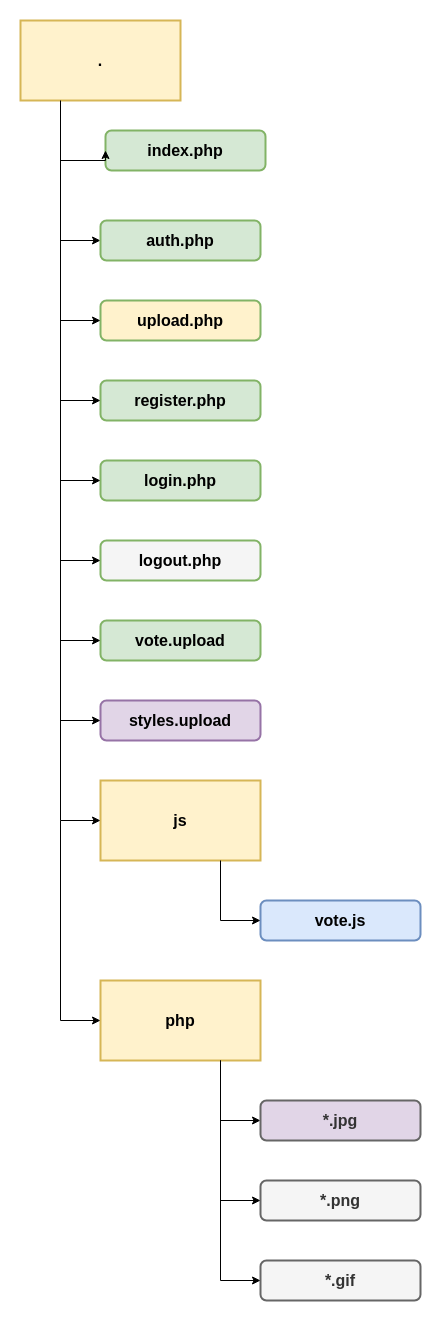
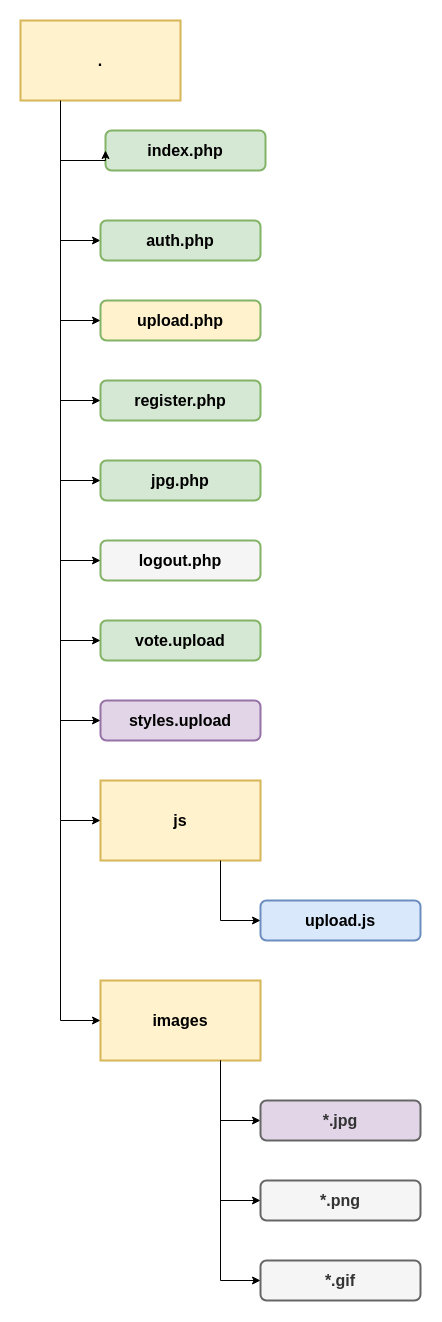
  <mxCell id="0" />
  <mxCell id="1" parent="0" />
- <mxCell id="2" value="&lt;b&gt;&lt;font style=&quot;font-size: 16px;&quot;&gt;php&lt;/font&gt;&lt;/b&gt;" style="rounded=0;whiteSpace=wrap;html=1;fillColor=#fff2cc;strokeColor=#d6b656;strokeWidth=2;" parent="1" vertex="1"><mxGeometry x="100" y="980" width="160" height="80" as="geometry" /></mxCell>
+ <mxCell id="2" value="&lt;b&gt;&lt;font style=&quot;font-size: 16px;&quot;&gt;images&lt;/font&gt;&lt;/b&gt;" style="rounded=0;whiteSpace=wrap;html=1;fillColor=#fff2cc;strokeColor=#d6b656;strokeWidth=2;" parent="1" vertex="1"><mxGeometry x="100" y="980" width="160" height="80" as="geometry" /></mxCell>
  <mxCell id="3" value="&lt;font style=&quot;font-size: 16px;&quot;&gt;&lt;b&gt;index.php&lt;/b&gt;&lt;/font&gt;" style="rounded=1;whiteSpace=wrap;html=1;fillColor=#d5e8d4;strokeColor=#82b366;strokeWidth=2;" parent="1" vertex="1"><mxGeometry x="105" y="130" width="160" height="40" as="geometry" /></mxCell>
  <mxCell id="4" style="edgeStyle=orthogonalEdgeStyle;rounded=0;orthogonalLoop=1;jettySize=auto;html=1;entryX=0;entryY=0.5;entryDx=0;entryDy=0;exitX=0.25;exitY=1;exitDx=0;exitDy=0;" parent="1" source="5" target="3" edge="1"><mxGeometry relative="1" as="geometry"><Array as="points"><mxPoint x="60" y="160" /></Array></mxGeometry></mxCell>
  <mxCell id="5" value="&lt;b&gt;&lt;font style=&quot;font-size: 16px;&quot;&gt;.&lt;/font&gt;&lt;/b&gt;" style="rounded=0;whiteSpace=wrap;html=1;fillColor=#fff2cc;strokeColor=#d6b656;strokeWidth=2;" parent="1" vertex="1"><mxGeometry x="20" y="20" width="160" height="80" as="geometry" /></mxCell>
  <mxCell id="6" value="&lt;font style=&quot;font-size: 16px;&quot;&gt;&lt;b&gt;styles.upload&lt;/b&gt;&lt;/font&gt;" style="rounded=1;whiteSpace=wrap;html=1;fillColor=#e1d5e7;strokeColor=#9673a6;strokeWidth=2;" parent="1" vertex="1"><mxGeometry x="100" y="700" width="160" height="40" as="geometry" /></mxCell>
  <mxCell id="7" style="edgeStyle=orthogonalEdgeStyle;rounded=0;orthogonalLoop=1;jettySize=auto;html=1;entryX=0;entryY=0.5;entryDx=0;entryDy=0;exitX=0.25;exitY=1;exitDx=0;exitDy=0;" parent="1" source="5" edge="1"><mxGeometry relative="1" as="geometry"><mxPoint x="60" y="180" as="sourcePoint" /><mxPoint x="100" y="240" as="targetPoint" /><Array as="points"><mxPoint x="60" y="240" /></Array></mxGeometry></mxCell>
  <mxCell id="8" value="&lt;font style=&quot;font-size: 16px;&quot;&gt;&lt;b&gt;auth.php&lt;/b&gt;&lt;/font&gt;" style="rounded=1;whiteSpace=wrap;html=1;fillColor=#d5e8d4;strokeColor=#82b366;strokeWidth=2;" parent="1" vertex="1"><mxGeometry x="100" y="220" width="160" height="40" as="geometry" /></mxCell>
  <mxCell id="9" value="&lt;font style=&quot;font-size: 16px;&quot;&gt;&lt;b&gt;vote.upload&lt;/b&gt;&lt;/font&gt;" style="rounded=1;whiteSpace=wrap;html=1;fillColor=#d5e8d4;strokeColor=#82b366;strokeWidth=2;" parent="1" vertex="1"><mxGeometry x="100" y="620" width="160" height="40" as="geometry" /></mxCell>
  <mxCell id="10" value="&lt;font style=&quot;font-size: 16px;&quot;&gt;&lt;b&gt;upload.php&lt;/b&gt;&lt;/font&gt;" style="rounded=1;whiteSpace=wrap;html=1;fillColor=#fff2cc;strokeColor=#82b366;strokeWidth=2;" parent="1" vertex="1"><mxGeometry x="100" y="300" width="160" height="40" as="geometry" /></mxCell>
- <mxCell id="11" value="&lt;font style=&quot;font-size: 16px;&quot;&gt;&lt;b&gt;login.php&lt;/b&gt;&lt;/font&gt;" style="rounded=1;whiteSpace=wrap;html=1;fillColor=#d5e8d4;strokeColor=#82b366;strokeWidth=2;" parent="1" vertex="1"><mxGeometry x="100" y="460" width="160" height="40" as="geometry" /></mxCell>
+ <mxCell id="11" value="&lt;font style=&quot;font-size: 16px;&quot;&gt;&lt;b&gt;jpg.php&lt;/b&gt;&lt;/font&gt;" style="rounded=1;whiteSpace=wrap;html=1;fillColor=#d5e8d4;strokeColor=#82b366;strokeWidth=2;" parent="1" vertex="1"><mxGeometry x="100" y="460" width="160" height="40" as="geometry" /></mxCell>
  <mxCell id="12" value="&lt;font style=&quot;font-size: 16px;&quot;&gt;&lt;b&gt;logout.php&lt;/b&gt;&lt;/font&gt;" style="rounded=1;whiteSpace=wrap;html=1;fillColor=#f5f5f5;strokeColor=#82b366;strokeWidth=2;" parent="1" vertex="1"><mxGeometry x="100" y="540" width="160" height="40" as="geometry" /></mxCell>
  <mxCell id="13" value="&lt;font style=&quot;font-size: 16px;&quot;&gt;&lt;b&gt;register.php&lt;/b&gt;&lt;/font&gt;" style="rounded=1;whiteSpace=wrap;html=1;fillColor=#d5e8d4;strokeColor=#82b366;strokeWidth=2;" parent="1" vertex="1"><mxGeometry x="100" y="380" width="160" height="40" as="geometry" /></mxCell>
  <mxCell id="14" style="edgeStyle=orthogonalEdgeStyle;rounded=0;orthogonalLoop=1;jettySize=auto;html=1;entryX=0;entryY=0.5;entryDx=0;entryDy=0;exitX=0.25;exitY=1;exitDx=0;exitDy=0;" parent="1" edge="1"><mxGeometry relative="1" as="geometry"><mxPoint x="60" y="180" as="sourcePoint" /><mxPoint x="100" y="320" as="targetPoint" /><Array as="points"><mxPoint x="60" y="320" /></Array></mxGeometry></mxCell>
  <mxCell id="15" style="edgeStyle=orthogonalEdgeStyle;rounded=0;orthogonalLoop=1;jettySize=auto;html=1;entryX=0;entryY=0.5;entryDx=0;entryDy=0;exitX=0.25;exitY=1;exitDx=0;exitDy=0;" parent="1" edge="1"><mxGeometry relative="1" as="geometry"><mxPoint x="60" y="260" as="sourcePoint" /><mxPoint x="100" y="400" as="targetPoint" /><Array as="points"><mxPoint x="60" y="400" /></Array></mxGeometry></mxCell>
  <mxCell id="16" style="edgeStyle=orthogonalEdgeStyle;rounded=0;orthogonalLoop=1;jettySize=auto;html=1;entryX=0;entryY=0.5;entryDx=0;entryDy=0;exitX=0.25;exitY=1;exitDx=0;exitDy=0;" parent="1" edge="1"><mxGeometry relative="1" as="geometry"><mxPoint x="60" y="340" as="sourcePoint" /><mxPoint x="100" y="480" as="targetPoint" /><Array as="points"><mxPoint x="60" y="480" /></Array></mxGeometry></mxCell>
  <mxCell id="17" style="edgeStyle=orthogonalEdgeStyle;rounded=0;orthogonalLoop=1;jettySize=auto;html=1;entryX=0;entryY=0.5;entryDx=0;entryDy=0;exitX=0.25;exitY=1;exitDx=0;exitDy=0;" parent="1" edge="1"><mxGeometry relative="1" as="geometry"><mxPoint x="60" y="420" as="sourcePoint" /><mxPoint x="100" y="560" as="targetPoint" /><Array as="points"><mxPoint x="60" y="560" /></Array></mxGeometry></mxCell>
  <mxCell id="18" style="edgeStyle=orthogonalEdgeStyle;rounded=0;orthogonalLoop=1;jettySize=auto;html=1;entryX=0;entryY=0.5;entryDx=0;entryDy=0;exitX=0.25;exitY=1;exitDx=0;exitDy=0;" parent="1" edge="1"><mxGeometry relative="1" as="geometry"><mxPoint x="60" y="500" as="sourcePoint" /><mxPoint x="100" y="640" as="targetPoint" /><Array as="points"><mxPoint x="60" y="640" /></Array></mxGeometry></mxCell>
  <mxCell id="19" style="edgeStyle=orthogonalEdgeStyle;rounded=0;orthogonalLoop=1;jettySize=auto;html=1;entryX=0;entryY=0.5;entryDx=0;entryDy=0;exitX=0.25;exitY=1;exitDx=0;exitDy=0;" parent="1" edge="1"><mxGeometry relative="1" as="geometry"><mxPoint x="60" y="580" as="sourcePoint" /><mxPoint x="100" y="720" as="targetPoint" /><Array as="points"><mxPoint x="60" y="720" /></Array></mxGeometry></mxCell>
  <mxCell id="20" value="&lt;b&gt;&lt;font style=&quot;font-size: 16px;&quot;&gt;js&lt;/font&gt;&lt;/b&gt;" style="rounded=0;whiteSpace=wrap;html=1;fillColor=#fff2cc;strokeColor=#d6b656;strokeWidth=2;" parent="1" vertex="1"><mxGeometry x="100" y="780" width="160" height="80" as="geometry" /></mxCell>
  <mxCell id="21" style="edgeStyle=orthogonalEdgeStyle;rounded=0;orthogonalLoop=1;jettySize=auto;html=1;entryX=0;entryY=0.5;entryDx=0;entryDy=0;exitX=0.25;exitY=1;exitDx=0;exitDy=0;" parent="1" target="20" edge="1"><mxGeometry relative="1" as="geometry"><mxPoint x="60" y="690" as="sourcePoint" /><mxPoint x="100" y="830" as="targetPoint" /><Array as="points"><mxPoint x="60" y="820" /></Array></mxGeometry></mxCell>
  <mxCell id="22" style="edgeStyle=orthogonalEdgeStyle;rounded=0;orthogonalLoop=1;jettySize=auto;html=1;exitX=0.25;exitY=1;exitDx=0;exitDy=0;" parent="1" edge="1"><mxGeometry relative="1" as="geometry"><mxPoint x="220" y="1060" as="sourcePoint" /><mxPoint x="260" y="1120" as="targetPoint" /><Array as="points"><mxPoint x="220" y="1120" /></Array></mxGeometry></mxCell>
- <mxCell id="23" value="&lt;font style=&quot;font-size: 16px;&quot;&gt;&lt;b&gt;vote.js&lt;/b&gt;&lt;/font&gt;" style="rounded=1;whiteSpace=wrap;html=1;fillColor=#dae8fc;strokeColor=#6c8ebf;strokeWidth=2;" parent="1" vertex="1"><mxGeometry x="260" y="900" width="160" height="40" as="geometry" /></mxCell>
+ <mxCell id="23" value="&lt;font style=&quot;font-size: 16px;&quot;&gt;&lt;b&gt;upload.js&lt;/b&gt;&lt;/font&gt;" style="rounded=1;whiteSpace=wrap;html=1;fillColor=#dae8fc;strokeColor=#6c8ebf;strokeWidth=2;" parent="1" vertex="1"><mxGeometry x="260" y="900" width="160" height="40" as="geometry" /></mxCell>
  <mxCell id="24" style="edgeStyle=orthogonalEdgeStyle;rounded=0;orthogonalLoop=1;jettySize=auto;html=1;entryX=0;entryY=0.5;entryDx=0;entryDy=0;" parent="1" edge="1"><mxGeometry relative="1" as="geometry"><mxPoint x="60" y="820" as="sourcePoint" /><mxPoint x="100" y="1020" as="targetPoint" /><Array as="points"><mxPoint x="60" y="1020" /></Array></mxGeometry></mxCell>
  <mxCell id="25" style="edgeStyle=orthogonalEdgeStyle;rounded=0;orthogonalLoop=1;jettySize=auto;html=1;exitX=0.25;exitY=1;exitDx=0;exitDy=0;" parent="1" edge="1"><mxGeometry relative="1" as="geometry"><mxPoint x="220" y="860" as="sourcePoint" /><mxPoint x="260" y="920" as="targetPoint" /><Array as="points"><mxPoint x="220" y="920" /></Array></mxGeometry></mxCell>
  <mxCell id="26" value="&lt;font style=&quot;font-size: 16px;&quot;&gt;&lt;b&gt;*.jpg&lt;/b&gt;&lt;/font&gt;" style="rounded=1;whiteSpace=wrap;html=1;fillColor=#e1d5e7;strokeColor=#666666;strokeWidth=2;fontColor=#333333;" parent="1" vertex="1"><mxGeometry x="260" y="1100" width="160" height="40" as="geometry" /></mxCell>
  <mxCell id="27" value="&lt;font style=&quot;font-size: 16px;&quot;&gt;&lt;b&gt;*.png&lt;/b&gt;&lt;/font&gt;" style="rounded=1;whiteSpace=wrap;html=1;fillColor=#f5f5f5;strokeColor=#666666;strokeWidth=2;fontColor=#333333;" parent="1" vertex="1"><mxGeometry x="260" y="1180" width="160" height="40" as="geometry" /></mxCell>
  <mxCell id="28" value="&lt;font style=&quot;font-size: 16px;&quot;&gt;&lt;b&gt;*.gif&lt;/b&gt;&lt;/font&gt;" style="rounded=1;whiteSpace=wrap;html=1;fillColor=#f5f5f5;strokeColor=#666666;strokeWidth=2;fontColor=#333333;" parent="1" vertex="1"><mxGeometry x="260" y="1260" width="160" height="40" as="geometry" /></mxCell>
  <mxCell id="29" style="edgeStyle=orthogonalEdgeStyle;rounded=0;orthogonalLoop=1;jettySize=auto;html=1;" parent="1" edge="1"><mxGeometry relative="1" as="geometry"><mxPoint x="220" y="1060" as="sourcePoint" /><mxPoint x="260" y="1200" as="targetPoint" /><Array as="points"><mxPoint x="220" y="1200" /></Array></mxGeometry></mxCell>
  <mxCell id="30" style="edgeStyle=orthogonalEdgeStyle;rounded=0;orthogonalLoop=1;jettySize=auto;html=1;" parent="1" edge="1"><mxGeometry relative="1" as="geometry"><mxPoint x="220" y="1140" as="sourcePoint" /><mxPoint x="260" y="1280" as="targetPoint" /><Array as="points"><mxPoint x="220" y="1280" /></Array></mxGeometry></mxCell>
